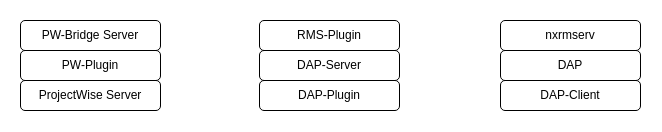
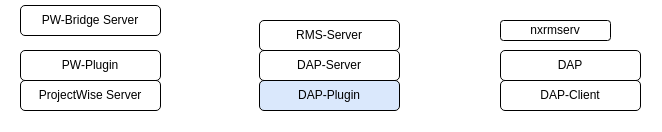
  <mxCell id="0" />
  <mxCell id="1" parent="0" />
- <mxCell id="2" value="nxrmserv" style="rounded=1;whiteSpace=wrap;html=1;" vertex="1" parent="1"><mxGeometry x="500" y="20" width="140" height="30" as="geometry" /></mxCell>
+ <mxCell id="2" value="nxrmserv" style="rounded=1;whiteSpace=wrap;html=1;" vertex="1" parent="1"><mxGeometry x="500" y="20" width="110" height="20" as="geometry" /></mxCell>
  <mxCell id="3" value="DAP" style="rounded=1;whiteSpace=wrap;html=1;" vertex="1" parent="1"><mxGeometry x="500" y="50" width="140" height="30" as="geometry" /></mxCell>
- <mxCell id="4" value="DAP-Plugin" style="rounded=1;whiteSpace=wrap;html=1;" vertex="1" parent="1"><mxGeometry x="259" y="80" width="140" height="30" as="geometry" /></mxCell>
+ <mxCell id="4" value="DAP-Plugin" style="rounded=1;whiteSpace=wrap;html=1;fillColor=#dae8fc;" vertex="1" parent="1"><mxGeometry x="259" y="80" width="140" height="30" as="geometry" /></mxCell>
  <mxCell id="5" value="DAP-Client" style="rounded=1;whiteSpace=wrap;html=1;" vertex="1" parent="1"><mxGeometry x="500" y="80" width="140" height="30" as="geometry" /></mxCell>
  <mxCell id="6" value="DAP-Server" style="rounded=1;whiteSpace=wrap;html=1;" vertex="1" parent="1"><mxGeometry x="259" y="50" width="140" height="30" as="geometry" /></mxCell>
- <mxCell id="7" value="RMS-Plugin" style="rounded=1;whiteSpace=wrap;html=1;" vertex="1" parent="1"><mxGeometry x="259" y="20" width="140" height="30" as="geometry" /></mxCell>
- <mxCell id="8" value="PW-Bridge Server" style="rounded=1;whiteSpace=wrap;html=1;" vertex="1" parent="1"><mxGeometry x="20" y="20" width="140" height="30" as="geometry" /></mxCell>
+ <mxCell id="7" value="RMS-Server" style="rounded=1;whiteSpace=wrap;html=1;" vertex="1" parent="1"><mxGeometry x="259" y="20" width="140" height="30" as="geometry" /></mxCell>
+ <mxCell id="8" value="PW-Bridge Server" style="rounded=1;whiteSpace=wrap;html=1;" vertex="1" parent="1"><mxGeometry x="20" y="5" width="140" height="30" as="geometry" /></mxCell>
  <mxCell id="9" value="PW-Plugin" style="rounded=1;whiteSpace=wrap;html=1;" vertex="1" parent="1"><mxGeometry x="20" y="50" width="140" height="30" as="geometry" /></mxCell>
  <mxCell id="10" value="ProjectWise Server" style="rounded=1;whiteSpace=wrap;html=1;" vertex="1" parent="1"><mxGeometry x="20" y="80" width="140" height="30" as="geometry" /></mxCell>
